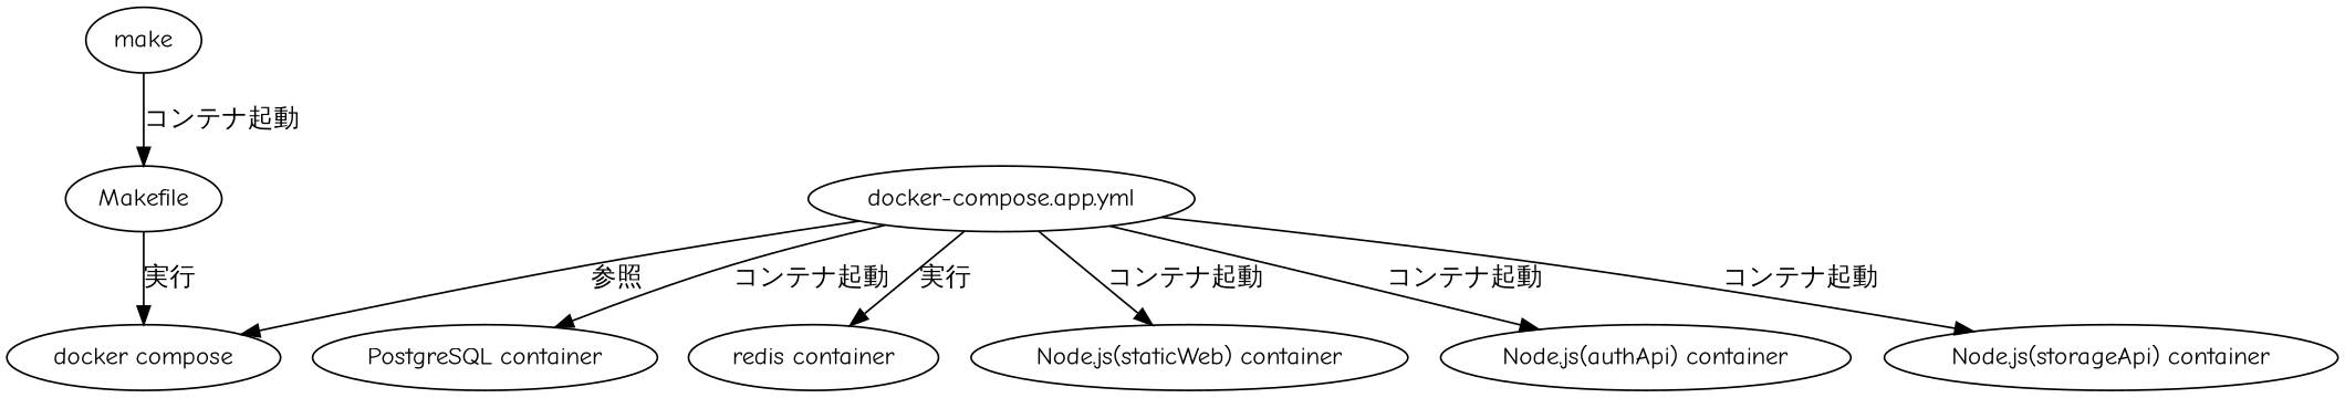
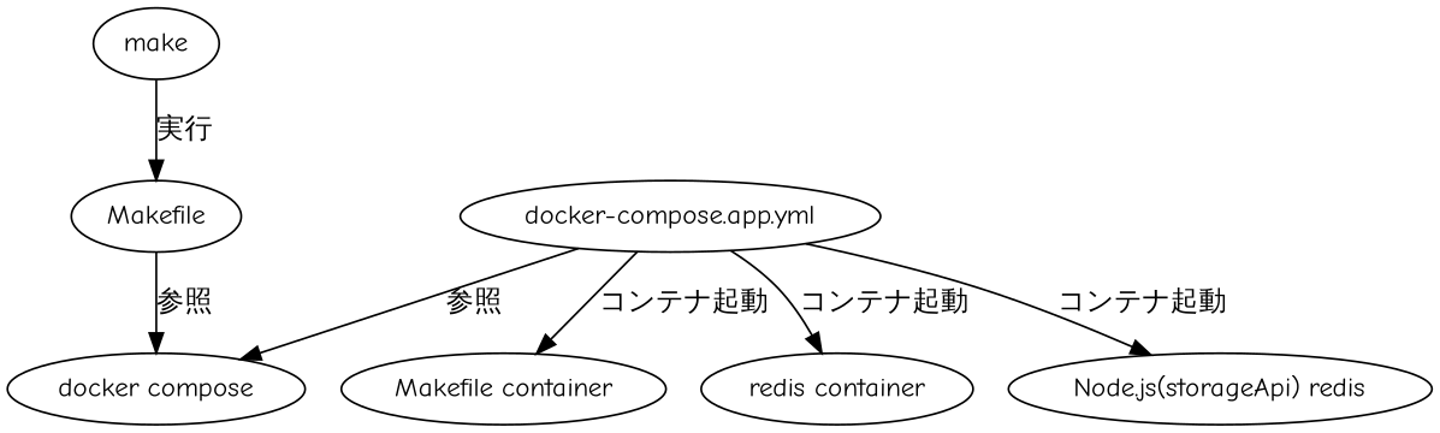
  digraph {
    fontname="Comic Neue"
    node [fontname="Comic Neue"]
    edge [fontname="Comic Neue"]
    make
    Makefile
    "docker compose"
    "docker-compose.app.yml"
-   "PostgreSQL container"
+   "PostgreSQL container" [label="Makefile container"]
    "redis container"
-   "Node.js(staticWeb) container"
-   "Node.js(authApi) container"
-   "Node.js(storageApi) container"
-   make -> Makefile [label="コンテナ起動"]
-   Makefile -> "docker compose" [label="実行"]
+   "Node.js(storageApi) container" [label="Node.js(storageApi) redis"]
+   make -> Makefile [label="実行"]
+   Makefile -> "docker compose" [label="参照"]
    "docker-compose.app.yml" -> "docker compose" [label="参照"]
    "docker-compose.app.yml" -> "PostgreSQL container" [label="コンテナ起動"]
-   "docker-compose.app.yml" -> "redis container" [label="実行"]
-   "docker-compose.app.yml" -> "Node.js(staticWeb) container" [label="コンテナ起動"]
-   "docker-compose.app.yml" -> "Node.js(authApi) container" [label="コンテナ起動"]
+   "docker-compose.app.yml" -> "redis container" [label="コンテナ起動"]
    "docker-compose.app.yml" -> "Node.js(storageApi) container" [label="コンテナ起動"]
  }
